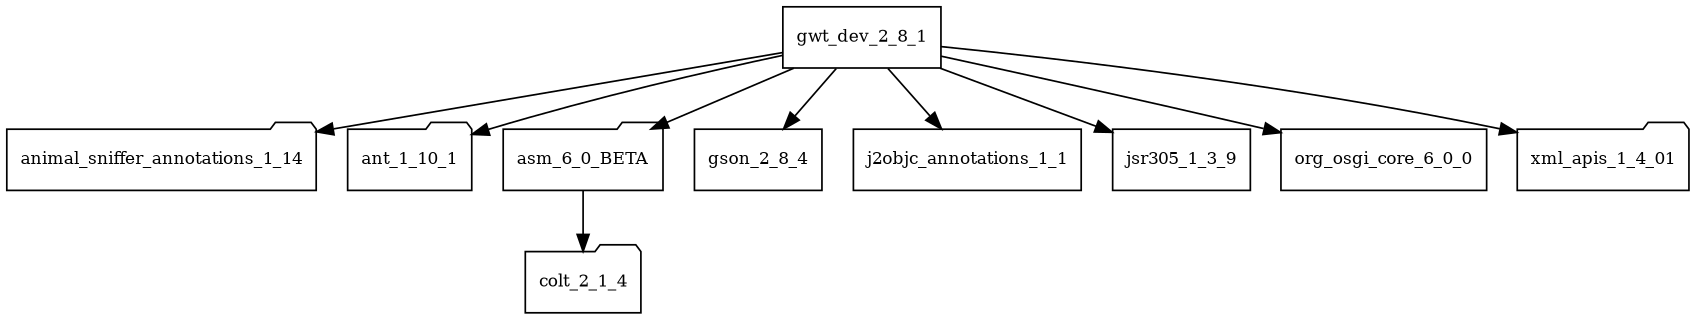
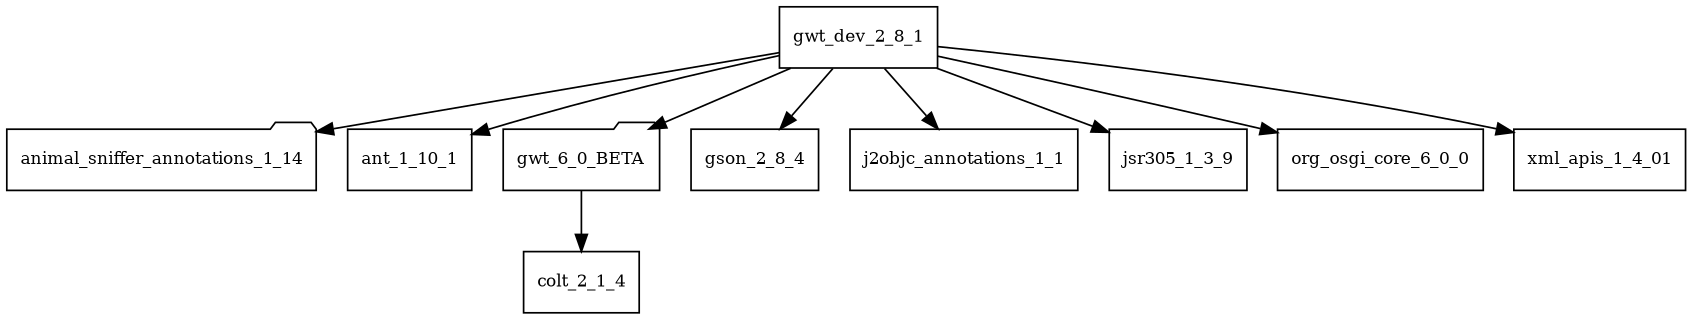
  digraph {
    node [fontsize=10.0 shape=box]
    gwt_dev_2_8_1
    animal_sniffer_annotations_1_14 [shape=folder]
-   ant_1_10_1 [shape=folder]
-   asm_6_0_BETA [shape=folder]
+   ant_1_10_1
+   asm_6_0_BETA [shape=folder label=gwt_6_0_BETA]
    n5 [label=gson_2_8_4]
    j2objc_annotations_1_1
    jsr305_1_3_9
    org_osgi_core_6_0_0
-   xml_apis_1_4_01 [shape=folder]
-   colt_2_1_4 [shape=folder]
+   xml_apis_1_4_01
+   colt_2_1_4
    gwt_dev_2_8_1 -> animal_sniffer_annotations_1_14
    gwt_dev_2_8_1 -> ant_1_10_1
    gwt_dev_2_8_1 -> asm_6_0_BETA
    gwt_dev_2_8_1 -> n5
    gwt_dev_2_8_1 -> j2objc_annotations_1_1
    gwt_dev_2_8_1 -> jsr305_1_3_9
    gwt_dev_2_8_1 -> org_osgi_core_6_0_0
    gwt_dev_2_8_1 -> xml_apis_1_4_01
    asm_6_0_BETA -> colt_2_1_4
  }
